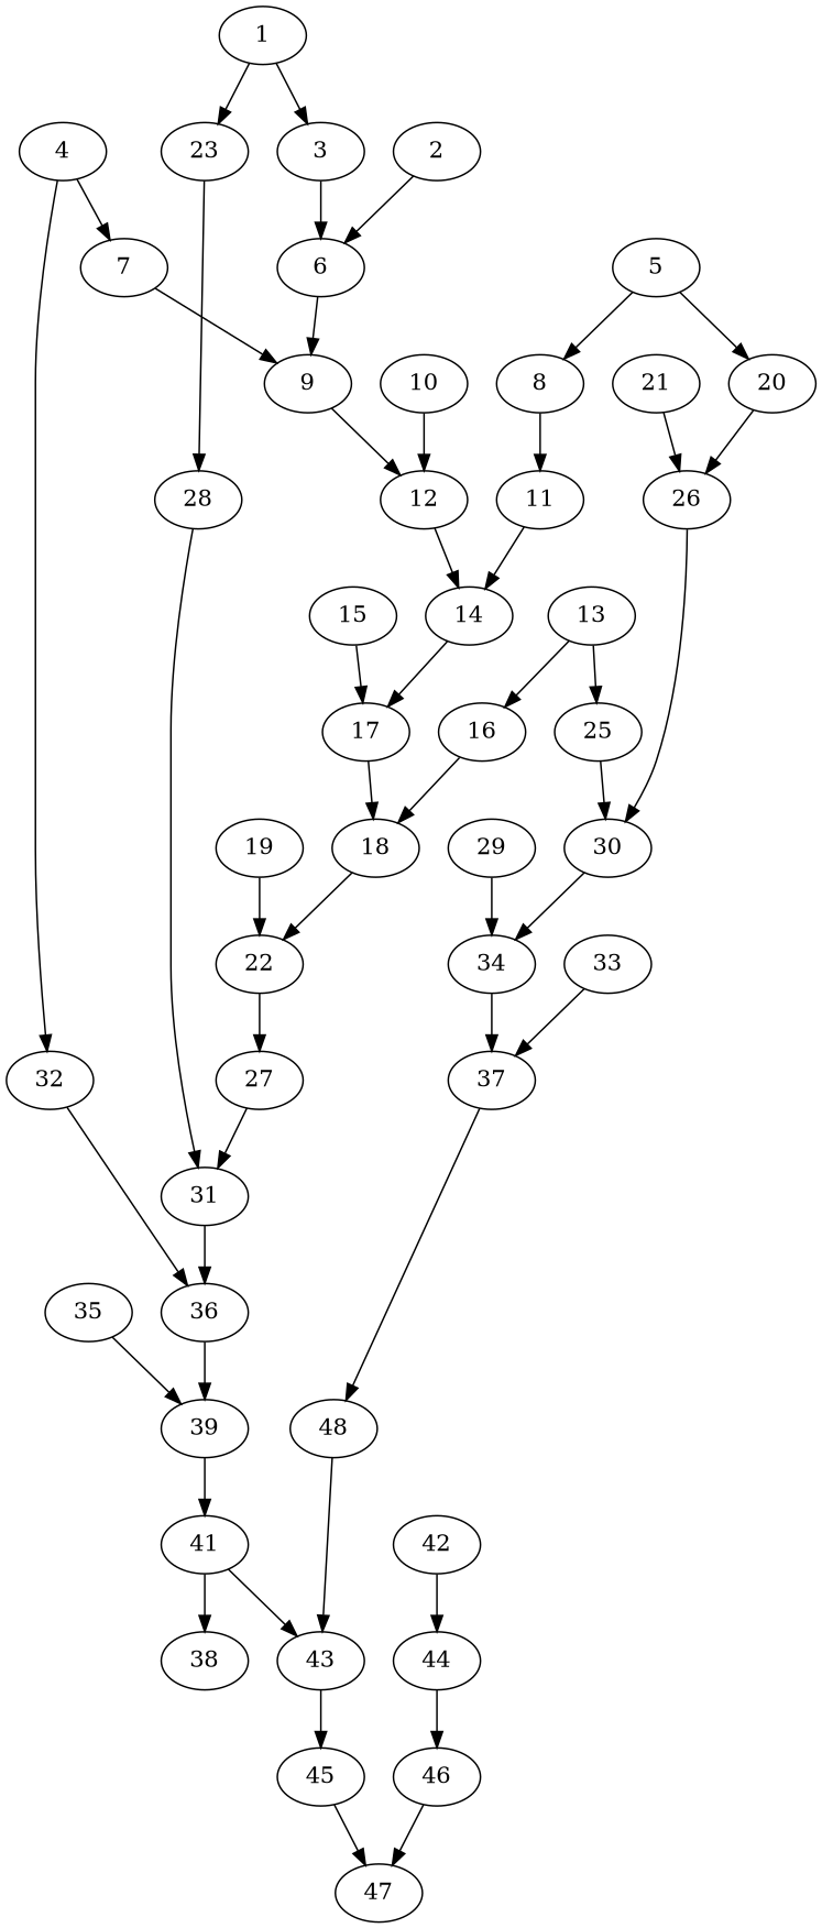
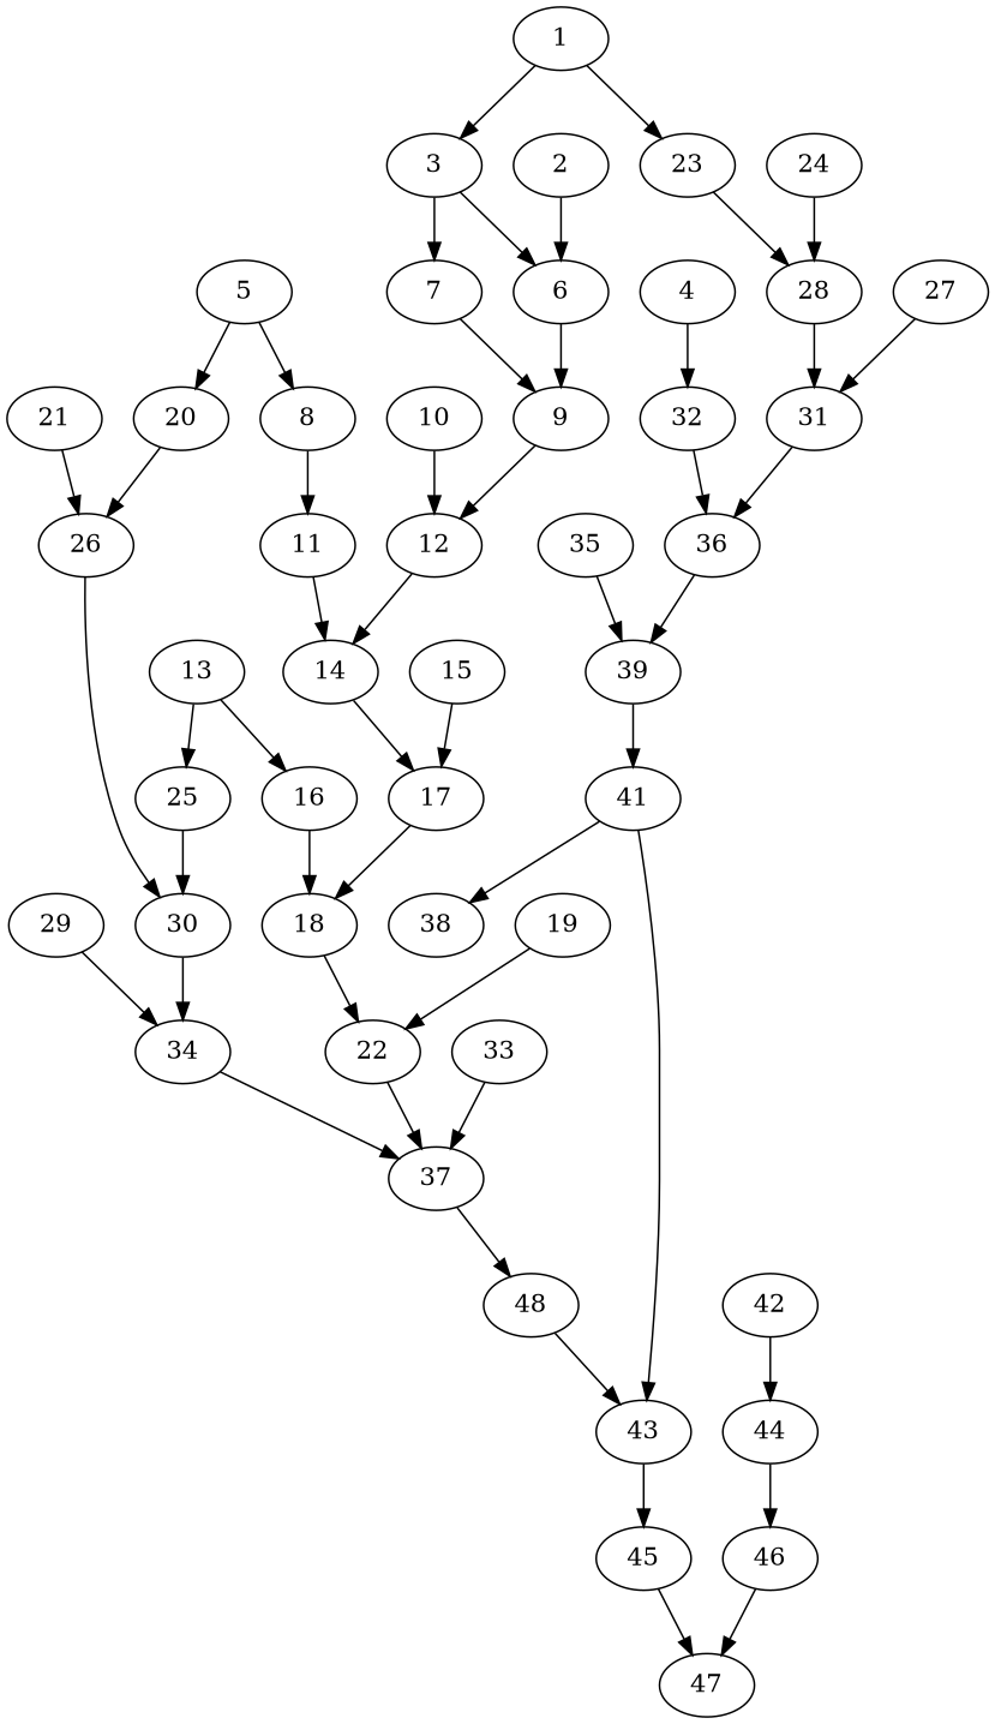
  strict digraph {
    1
    3
    23
    6
    28
    9
    31
    2
    12
    4
    7
    32
    36
    39
    5
    8
    20
    11
    14
    26
    17
    30
    10
    18
    13
    16
    25
    22
    34
    15
    27
    19
    21
+   24
    37
    29
    n37 [label=48]
    41
    33
    43
    35
    38
    45
    47
    42
    44
    46
    1 -> 3
    1 -> 23
    3 -> 6
    23 -> 28
    6 -> 9
    28 -> 31
    9 -> 12
    31 -> 36
    2 -> 6
    12 -> 14
-   4 -> 7
+   3 -> 7
    4 -> 32
    7 -> 9
    32 -> 36
    36 -> 39
    39 -> 41
    5 -> 8
    5 -> 20
    8 -> 11
    20 -> 26
    11 -> 14
    14 -> 17
    26 -> 30
    17 -> 18
    30 -> 34
    10 -> 12
    18 -> 22
    13 -> 16
    13 -> 25
    16 -> 18
    25 -> 30
-   22 -> 27
+   22 -> 37
    34 -> 37
    15 -> 17
    27 -> 31
    19 -> 22
    21 -> 26
+   24 -> 28
    37 -> n37
    29 -> 34
    n37 -> 43
    41 -> 43
    41 -> 38
    33 -> 37
    43 -> 45
    35 -> 39
    45 -> 47
    42 -> 44
    44 -> 46
    46 -> 47
  }
